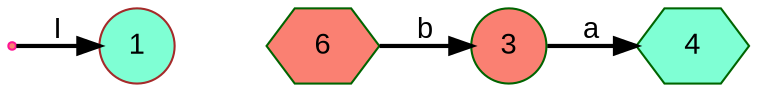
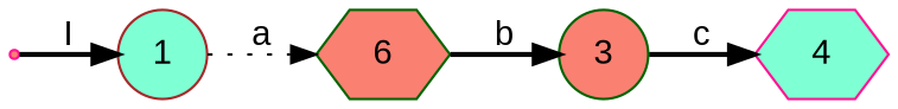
  digraph {
    fontname="Liberation Sans"
    rankdir=LR
    node [color=deeppink fillcolor=salmon fontname="Liberation Sans" shape=circle style=filled]
    edge [fontname="Liberation Sans" style=bold]
    nodeI [shape=point]
    1 [color=brown fillcolor=aquamarine]
    n3 [color=darkgreen label=6 shape=hexagon]
    3 [color=darkgreen]
-   4 [color=darkgreen fillcolor=aquamarine shape=hexagon]
+   4 [fillcolor=aquamarine shape=hexagon]
    nodeI -> 1 [label=I]
+   1 -> n3 [label=a style=dotted]
    n3 -> 3 [label=b]
-   3 -> 4 [label=a]
+   3 -> 4 [label=c]
  }
